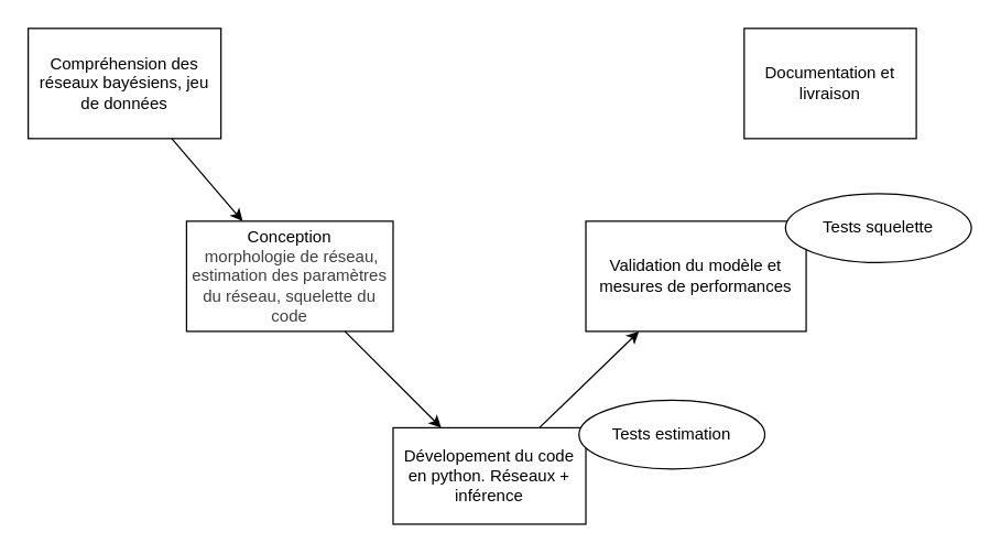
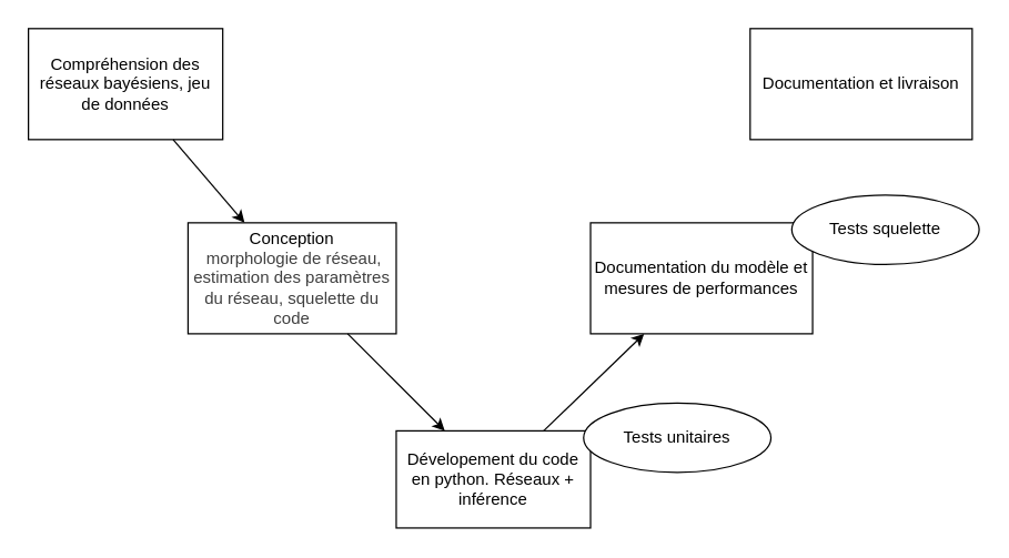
  <mxCell id="0" />
  <mxCell id="1" parent="0" />
  <mxCell id="2" value="Conception&lt;div&gt;&lt;span style=&quot;color: rgb(63, 63, 63);&quot;&gt;&amp;nbsp;morphologie de réseau, estimation des paramètres du réseau, squelette du code&lt;/span&gt;&lt;/div&gt;" style="rounded=0;whiteSpace=wrap;html=1;" vertex="1" parent="1"><mxGeometry x="135" y="160" width="150" height="80" as="geometry" /></mxCell>
  <mxCell id="3" value="Dévelopement du code en python. Réseaux + inférence" style="rounded=0;whiteSpace=wrap;html=1;" vertex="1" parent="1"><mxGeometry x="285" y="310" width="140" height="70" as="geometry" /></mxCell>
  <mxCell id="4" value="&lt;div&gt;Compréhension des réseaux bayésiens, jeu de données&lt;/div&gt;" style="rounded=0;whiteSpace=wrap;html=1;" vertex="1" parent="1"><mxGeometry x="20" y="20" width="140" height="80" as="geometry" /></mxCell>
- <mxCell id="5" value="Validation du modèle et mesures de performances" style="rounded=0;whiteSpace=wrap;html=1;" vertex="1" parent="1"><mxGeometry x="425" y="160" width="160" height="80" as="geometry" /></mxCell>
- <mxCell id="6" value="Documentation et livraison" style="rounded=0;whiteSpace=wrap;html=1;" vertex="1" parent="1"><mxGeometry x="540" y="20" width="125" height="80" as="geometry" /></mxCell>
+ <mxCell id="5" value="Documentation du modèle et mesures de performances" style="rounded=0;whiteSpace=wrap;html=1;" vertex="1" parent="1"><mxGeometry x="425" y="160" width="160" height="80" as="geometry" /></mxCell>
+ <mxCell id="6" value="Documentation et livraison" style="rounded=0;whiteSpace=wrap;html=1;" vertex="1" parent="1"><mxGeometry x="540" y="20" width="160" height="80" as="geometry" /></mxCell>
  <mxCell id="7" value="" style="endArrow=classic;html=1;" edge="1" parent="1" source="4" target="2"><mxGeometry width="50" height="50" relative="1" as="geometry"><mxPoint x="400" y="380" as="sourcePoint" /><mxPoint x="450" y="330" as="targetPoint" /></mxGeometry></mxCell>
  <mxCell id="8" value="" style="endArrow=classic;html=1;" edge="1" parent="1" source="2" target="3"><mxGeometry width="50" height="50" relative="1" as="geometry"><mxPoint x="163" y="110" as="sourcePoint" /><mxPoint x="197" y="170" as="targetPoint" /></mxGeometry></mxCell>
  <mxCell id="9" value="" style="endArrow=classic;html=1;" edge="1" parent="1" source="3" target="5"><mxGeometry width="50" height="50" relative="1" as="geometry"><mxPoint x="173" y="120" as="sourcePoint" /><mxPoint x="207" y="180" as="targetPoint" /></mxGeometry></mxCell>
- <mxCell id="10" value="Tests estimation" style="ellipse;whiteSpace=wrap;html=1;" vertex="1" parent="1"><mxGeometry x="420" y="290" width="135" height="50" as="geometry" /></mxCell>
+ <mxCell id="10" value="Tests unitaires" style="ellipse;whiteSpace=wrap;html=1;" vertex="1" parent="1"><mxGeometry x="420" y="290" width="135" height="50" as="geometry" /></mxCell>
  <mxCell id="11" value="Tests squelette" style="ellipse;whiteSpace=wrap;html=1;" vertex="1" parent="1"><mxGeometry x="570" y="140" width="135" height="50" as="geometry" /></mxCell>
